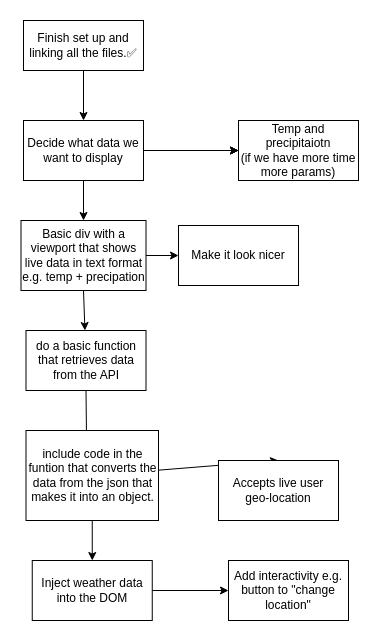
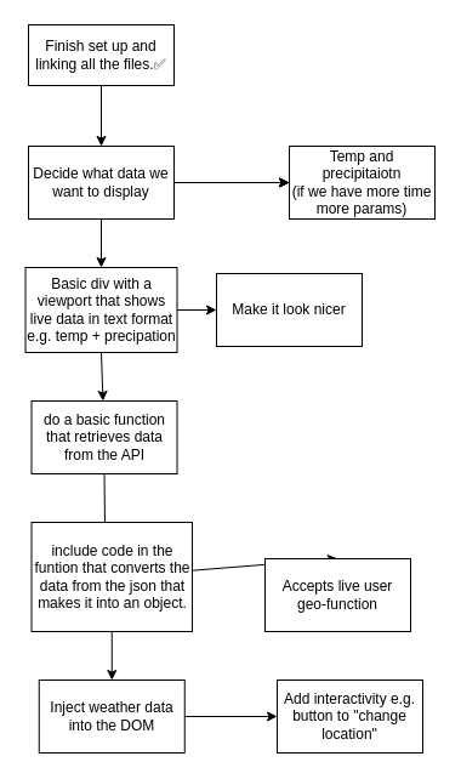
  <mxCell id="0" />
  <mxCell id="1" parent="0" />
  <mxCell id="2" style="edgeStyle=none;html=1;exitX=1;exitY=0.5;exitDx=0;exitDy=0;entryX=0;entryY=0.5;entryDx=0;entryDy=0;" parent="1" source="4" target="5" edge="1"><mxGeometry relative="1" as="geometry" /></mxCell>
  <mxCell id="3" style="edgeStyle=none;html=1;exitX=0.5;exitY=1;exitDx=0;exitDy=0;entryX=0.5;entryY=0;entryDx=0;entryDy=0;" parent="1" source="4" target="10" edge="1"><mxGeometry relative="1" as="geometry" /></mxCell>
  <mxCell id="4" value="Decide what data we want to display" style="whiteSpace=wrap;html=1;" parent="1" vertex="1"><mxGeometry x="23" y="120" width="120" height="60" as="geometry" /></mxCell>
  <mxCell id="5" value="Temp and precipitaiotn&lt;br&gt;(if we have more time more params)" style="whiteSpace=wrap;html=1;" parent="1" vertex="1"><mxGeometry x="238" y="120" width="120" height="60" as="geometry" /></mxCell>
  <mxCell id="6" style="edgeStyle=none;html=1;" parent="1" source="7" target="4" edge="1"><mxGeometry relative="1" as="geometry" /></mxCell>
  <mxCell id="7" value="Finish set up and linking all the files.✅" style="whiteSpace=wrap;html=1;" parent="1" vertex="1"><mxGeometry x="23" y="20" width="120" height="50" as="geometry" /></mxCell>
  <mxCell id="8" style="edgeStyle=none;html=1;exitX=1;exitY=0.5;exitDx=0;exitDy=0;entryX=0;entryY=0.5;entryDx=0;entryDy=0;" parent="1" source="10" target="11" edge="1"><mxGeometry relative="1" as="geometry" /></mxCell>
  <mxCell id="9" style="edgeStyle=none;html=1;exitX=0.5;exitY=1;exitDx=0;exitDy=0;" parent="1" source="10" target="13" edge="1"><mxGeometry relative="1" as="geometry" /></mxCell>
  <mxCell id="10" value="Basic div with a viewport that shows live data in text format e.g. temp + precipation" style="whiteSpace=wrap;html=1;" parent="1" vertex="1"><mxGeometry x="20.5" y="220" width="125" height="70" as="geometry" /></mxCell>
  <mxCell id="11" value="Make it look nicer" style="whiteSpace=wrap;html=1;" parent="1" vertex="1"><mxGeometry x="178" y="225" width="120" height="60" as="geometry" /></mxCell>
  <mxCell id="12" style="edgeStyle=none;html=1;exitX=0.5;exitY=1;exitDx=0;exitDy=0;entryX=0.457;entryY=0.111;entryDx=0;entryDy=0;entryPerimeter=0;" parent="1" source="13" target="16" edge="1"><mxGeometry relative="1" as="geometry" /></mxCell>
  <mxCell id="13" value="do a basic function that retrieves data from the API" style="whiteSpace=wrap;html=1;" parent="1" vertex="1"><mxGeometry x="25.5" y="330" width="120" height="60" as="geometry" /></mxCell>
  <mxCell id="14" style="edgeStyle=none;html=1;entryX=0.5;entryY=0;entryDx=0;entryDy=0;" parent="1" source="16" target="17" edge="1"><mxGeometry relative="1" as="geometry" /></mxCell>
  <mxCell id="15" style="edgeStyle=none;html=1;" edge="1" parent="1" source="16" target="19"><mxGeometry relative="1" as="geometry" /></mxCell>
  <mxCell id="16" value="include code in the funtion that converts the data from the json that makes it into an object." style="whiteSpace=wrap;html=1;" parent="1" vertex="1"><mxGeometry x="25.5" y="430" width="132.5" height="90" as="geometry" /></mxCell>
- <mxCell id="17" value="Accepts live user geo-location" style="whiteSpace=wrap;html=1;" parent="1" vertex="1"><mxGeometry x="218" y="460" width="120" height="60" as="geometry" /></mxCell>
+ <mxCell id="17" value="Accepts live user geo-function" style="whiteSpace=wrap;html=1;" parent="1" vertex="1"><mxGeometry x="218" y="460" width="120" height="60" as="geometry" /></mxCell>
  <mxCell id="18" style="edgeStyle=none;html=1;exitX=1;exitY=0.5;exitDx=0;exitDy=0;" edge="1" parent="1" source="19" target="20"><mxGeometry relative="1" as="geometry" /></mxCell>
  <mxCell id="19" value="Inject weather data into the DOM" style="whiteSpace=wrap;html=1;" vertex="1" parent="1"><mxGeometry x="31.75" y="560" width="120" height="60" as="geometry" /></mxCell>
  <mxCell id="20" value="Add interactivity e.g. button to &quot;change location&quot;" style="whiteSpace=wrap;html=1;" vertex="1" parent="1"><mxGeometry x="228" y="560" width="120" height="60" as="geometry" /></mxCell>
  <mxCell id="21" value="" style="edgeStyle=none;orthogonalLoop=1;jettySize=auto;html=1;" edge="1" parent="1"><mxGeometry width="80" relative="1" as="geometry"><mxPoint x="158" y="150" as="sourcePoint" /><mxPoint x="238" y="150" as="targetPoint" /><Array as="points" /></mxGeometry></mxCell>
  <mxCell id="22" value="" style="edgeStyle=none;orthogonalLoop=1;jettySize=auto;html=1;" edge="1" parent="1"><mxGeometry width="80" relative="1" as="geometry"><mxPoint x="158" y="150" as="sourcePoint" /><mxPoint x="238" y="150" as="targetPoint" /><Array as="points" /></mxGeometry></mxCell>
